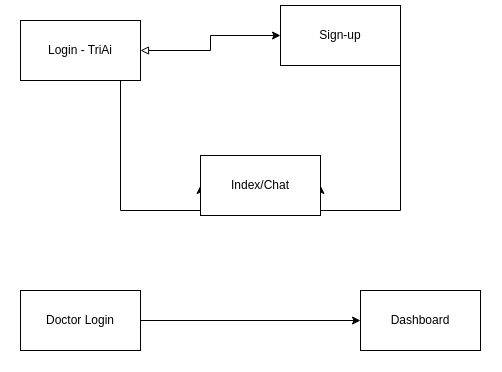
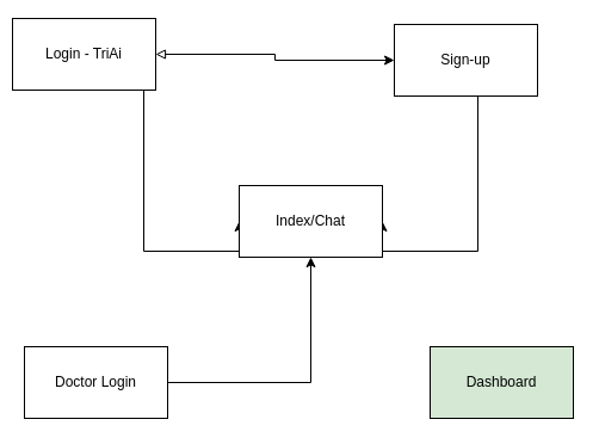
  <mxCell id="0" />
  <mxCell id="1" parent="0" />
  <mxCell id="2" style="edgeStyle=orthogonalEdgeStyle;rounded=0;orthogonalLoop=1;jettySize=auto;html=1;entryX=0;entryY=0.5;entryDx=0;entryDy=0;startArrow=block;startFill=0;" edge="1" parent="1" source="4" target="6"><mxGeometry relative="1" as="geometry" /></mxCell>
  <mxCell id="3" style="edgeStyle=orthogonalEdgeStyle;rounded=0;orthogonalLoop=1;jettySize=auto;html=1;entryX=0;entryY=0.5;entryDx=0;entryDy=0;" edge="1" parent="1" source="4" target="10"><mxGeometry relative="1" as="geometry"><Array as="points"><mxPoint x="120" y="210" /></Array></mxGeometry></mxCell>
- <mxCell id="4" value="Login - TriAi" style="rounded=0;whiteSpace=wrap;html=1;" vertex="1" parent="1"><mxGeometry x="20" y="20" width="120" height="60" as="geometry" /></mxCell>
+ <mxCell id="4" value="Login - TriAi" style="rounded=0;whiteSpace=wrap;html=1;" vertex="1" parent="1"><mxGeometry x="10" y="15" width="120" height="60" as="geometry" /></mxCell>
  <mxCell id="5" style="edgeStyle=orthogonalEdgeStyle;rounded=0;orthogonalLoop=1;jettySize=auto;html=1;entryX=1;entryY=0.5;entryDx=0;entryDy=0;" edge="1" parent="1" source="6" target="10"><mxGeometry relative="1" as="geometry"><Array as="points"><mxPoint x="400" y="210" /></Array></mxGeometry></mxCell>
- <mxCell id="6" value="Sign-up" style="rounded=0;whiteSpace=wrap;html=1;" vertex="1" parent="1"><mxGeometry x="280" y="5" width="120" height="60" as="geometry" /></mxCell>
- <mxCell id="7" style="edgeStyle=orthogonalEdgeStyle;rounded=0;orthogonalLoop=1;jettySize=auto;html=1;entryX=0;entryY=0.5;entryDx=0;entryDy=0;" edge="1" parent="1" source="8" target="9"><mxGeometry relative="1" as="geometry" /></mxCell>
+ <mxCell id="6" value="Sign-up" style="rounded=0;whiteSpace=wrap;html=1;" vertex="1" parent="1"><mxGeometry x="330" y="20" width="120" height="60" as="geometry" /></mxCell>
+ <mxCell id="7" style="edgeStyle=orthogonalEdgeStyle;rounded=0;orthogonalLoop=1;jettySize=auto;html=1;" edge="1" parent="1" source="8" target="10"><mxGeometry relative="1" as="geometry" /></mxCell>
  <mxCell id="8" value="Doctor Login" style="rounded=0;whiteSpace=wrap;html=1;" vertex="1" parent="1"><mxGeometry x="20" y="290" width="120" height="60" as="geometry" /></mxCell>
- <mxCell id="9" value="Dashboard" style="rounded=0;whiteSpace=wrap;html=1;" vertex="1" parent="1"><mxGeometry x="360" y="290" width="120" height="60" as="geometry" /></mxCell>
+ <mxCell id="9" value="Dashboard" style="rounded=0;whiteSpace=wrap;html=1;fillColor=#d5e8d4;" vertex="1" parent="1"><mxGeometry x="360" y="290" width="120" height="60" as="geometry" /></mxCell>
  <mxCell id="10" value="Index/Chat" style="rounded=0;whiteSpace=wrap;html=1;" vertex="1" parent="1"><mxGeometry x="200" y="155" width="120" height="60" as="geometry" /></mxCell>
